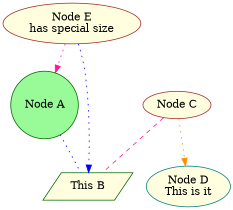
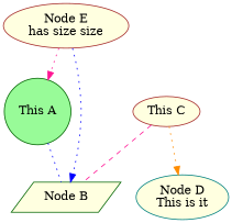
  digraph {
    node [color=darkgreen fillcolor=lightyellow shape=ellipse style=filled]
    edge [color=blue style=dotted]
-   n1 [fillcolor=palegreen label="Node A" shape=circle]
-   n2 [label="This B" shape=parallelogram]
-   n3 [color=brown label="Node C"]
+   n1 [fillcolor=palegreen label="This A" shape=circle]
+   n2 [label="Node B" shape=parallelogram]
+   n3 [color=brown label="This C"]
    n4 [color=teal label="Node D\nThis is it"]
-   n5 [color=brown label="Node E\nhas special size"]
+   n5 [color=brown label="Node E\nhas size size"]
    n1 -> n2 [dir=none]
    n3 -> n2 [color=deeppink dir=none style=dashed]
    n3 -> n4 [color=darkorange]
    n5 -> n1 [color=deeppink]
    n5 -> n2
  }
